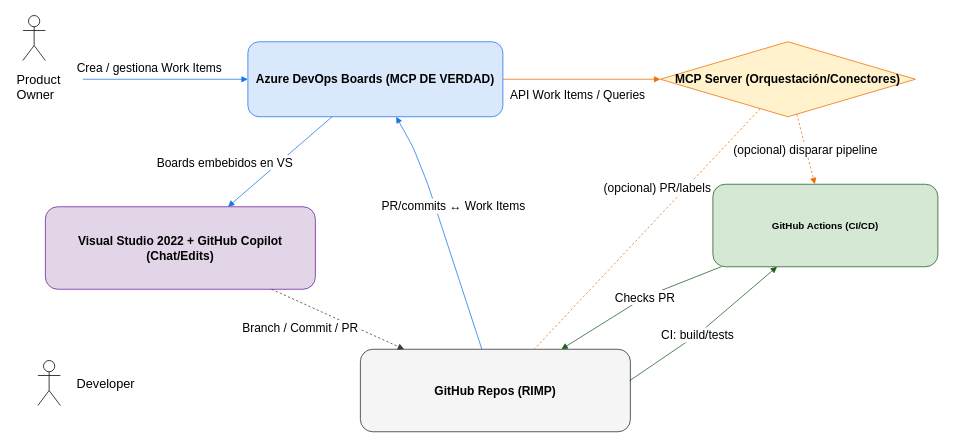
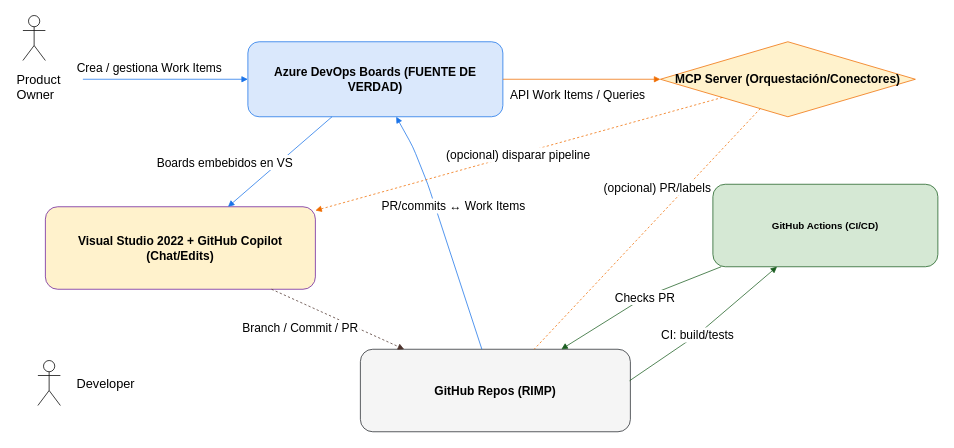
  <mxCell id="0" />
  <mxCell id="1" parent="0" />
  <mxCell id="2" value="Product &lt;br&gt;Owner" style="text;html=1;strokeColor=none;fillColor=none;align=left;verticalAlign=top;fontSize=17;" parent="1" vertex="1"><mxGeometry x="20" y="90" width="90" height="30" as="geometry" /></mxCell>
  <mxCell id="3" value="Developer" style="text;html=1;strokeColor=none;fillColor=none;align=left;verticalAlign=top;fontSize=17;" parent="1" vertex="1"><mxGeometry x="100" y="495" width="140" height="30" as="geometry" /></mxCell>
- <mxCell id="4" value="Azure DevOps Boards (MCP DE VERDAD)" style="rounded=1;whiteSpace=wrap;html=1;fillColor=#dae8fc;strokeColor=#1a73e8;fontStyle=1;fontSize=16;" parent="1" vertex="1"><mxGeometry x="330" y="55" width="340" height="100" as="geometry" /></mxCell>
+ <mxCell id="4" value="Azure DevOps Boards (FUENTE DE VERDAD)" style="rounded=1;whiteSpace=wrap;html=1;fillColor=#dae8fc;strokeColor=#1a73e8;fontStyle=1;fontSize=16;" parent="1" vertex="1"><mxGeometry x="330" y="55" width="340" height="100" as="geometry" /></mxCell>
  <mxCell id="5" value="MCP Server (Orquestación/Conectores)" style="rhombus;whiteSpace=wrap;html=1;fillColor=#fff2cc;strokeColor=#ef6c00;fontStyle=1;fontSize=16;" parent="1" vertex="1"><mxGeometry x="880" y="55" width="340" height="100" as="geometry" /></mxCell>
- <mxCell id="6" value="Visual Studio 2022 + GitHub Copilot (Chat/Edits)" style="rounded=1;whiteSpace=wrap;html=1;fillColor=#e1d5e7;strokeColor=#6a1b9a;fontStyle=1;fontSize=16;" parent="1" vertex="1"><mxGeometry x="60" y="275" width="360" height="110" as="geometry" /></mxCell>
+ <mxCell id="6" value="Visual Studio 2022 + GitHub Copilot (Chat/Edits)" style="rounded=1;whiteSpace=wrap;html=1;fillColor=#fff2cc;strokeColor=#6a1b9a;fontStyle=1;fontSize=16;" parent="1" vertex="1"><mxGeometry x="60" y="275" width="360" height="110" as="geometry" /></mxCell>
  <mxCell id="7" value="GitHub Repos (RIMP)" style="rounded=1;whiteSpace=wrap;html=1;fillColor=#f5f5f5;strokeColor=#24292e;fontStyle=1;fontSize=16;" parent="1" vertex="1"><mxGeometry x="480" y="465" width="360" height="110" as="geometry" /></mxCell>
  <mxCell id="8" value="GitHub Actions (CI/CD)" style="rounded=1;whiteSpace=wrap;html=1;fillColor=#d5e8d4;strokeColor=#1b5e20;fontStyle=1;fontSize=13;" parent="1" vertex="1"><mxGeometry x="950" y="245" width="300" height="110" as="geometry" /></mxCell>
  <mxCell id="9" value="Crea / gestiona Work Items" style="endArrow=block;rounded=1;strokeColor=#1a73e8;fontSize=16;" parent="1" source="2" target="4" edge="1"><mxGeometry x="-0.193" y="16" relative="1" as="geometry"><mxPoint as="offset" /></mxGeometry></mxCell>
  <mxCell id="10" value="Branch / Commit / PR" style="endArrow=block;rounded=1;strokeColor=#4E342E;fontSize=16;dashed=1;" parent="1" source="6" target="7" edge="1"><mxGeometry x="-0.427" y="-30" relative="1" as="geometry"><mxPoint as="offset" /></mxGeometry></mxCell>
  <mxCell id="11" value="CI: build/tests" style="endArrow=block;rounded=1;strokeColor=#1B5E20;exitX=0.997;exitY=0.382;exitDx=0;exitDy=0;exitPerimeter=0;fontSize=16;" parent="1" source="7" target="8" edge="1"><mxGeometry x="-0.115" relative="1" as="geometry"><Array as="points"><mxPoint x="930" y="445" /></Array><mxPoint as="offset" /></mxGeometry></mxCell>
  <mxCell id="12" value="Checks PR" style="endArrow=block;rounded=1;strokeColor=#1B5E20;fontSize=16;" parent="1" source="8" target="7" edge="1"><mxGeometry x="-0.097" relative="1" as="geometry"><Array as="points"><mxPoint x="860" y="395" /></Array><mxPoint as="offset" /></mxGeometry></mxCell>
  <mxCell id="13" value="PR/commits ↔ Work Items" style="endArrow=block;rounded=1;strokeColor=#1a73e8;fontSize=16;" parent="1" source="7" target="4" edge="1"><mxGeometry x="0.173" y="-24" relative="1" as="geometry"><Array as="points"><mxPoint x="570" y="245" /><mxPoint x="550" y="195" /></Array><mxPoint as="offset" /></mxGeometry></mxCell>
  <mxCell id="14" value="Boards embebidos en VS" style="endArrow=block;rounded=1;strokeColor=#1a73e8;fontSize=16;" parent="1" source="4" target="6" edge="1"><mxGeometry x="0.601" y="-48" relative="1" as="geometry"><mxPoint as="offset" /></mxGeometry></mxCell>
  <mxCell id="15" value="API Work Items / Queries" style="endArrow=block;rounded=1;strokeColor=#EF6C00;fontSize=16;" parent="1" source="4" target="5" edge="1"><mxGeometry x="-0.048" y="-20" relative="1" as="geometry"><mxPoint as="offset" /></mxGeometry></mxCell>
- <mxCell id="16" value="(opcional) disparar pipeline" style="endArrow=block;rounded=1;strokeColor=#EF6C00;dashed=1;fontSize=16;" parent="1" source="5" target="8" edge="1"><mxGeometry relative="1" as="geometry" /></mxCell>
+ <mxCell id="16" value="(opcional) disparar pipeline" style="endArrow=block;rounded=1;strokeColor=#EF6C00;dashed=1;fontSize=16;" parent="1" source="5" target="6" edge="1"><mxGeometry relative="1" as="geometry" /></mxCell>
  <mxCell id="17" value="(opcional) PR/labels" style="endArrow=none;rounded=1;strokeColor=#EF6C00;dashed=1;fontSize=16;" parent="1" source="5" target="7" edge="1"><mxGeometry x="-0.229" y="-28" relative="1" as="geometry"><mxPoint as="offset" /></mxGeometry></mxCell>
  <mxCell id="18" value="" style="shape=umlActor;verticalLabelPosition=bottom;verticalAlign=top;html=1;outlineConnect=0;" vertex="1" parent="1"><mxGeometry x="30" y="20" width="30" height="60" as="geometry" /></mxCell>
  <mxCell id="19" value="" style="shape=umlActor;verticalLabelPosition=bottom;verticalAlign=top;html=1;outlineConnect=0;" vertex="1" parent="1"><mxGeometry x="50" y="480" width="30" height="60" as="geometry" /></mxCell>
